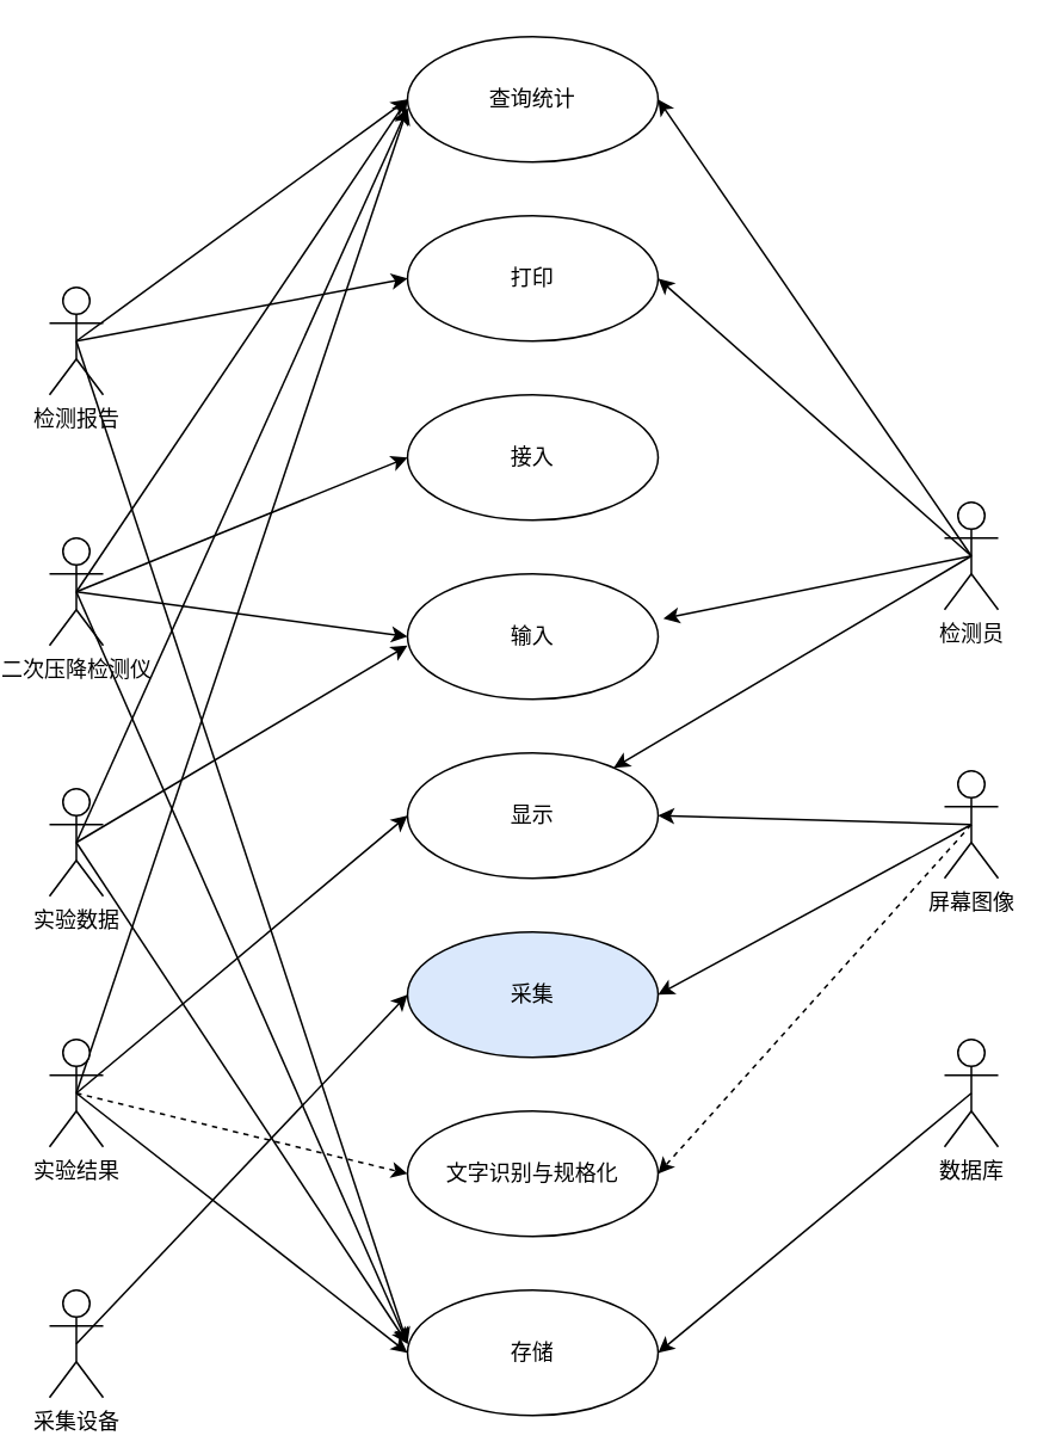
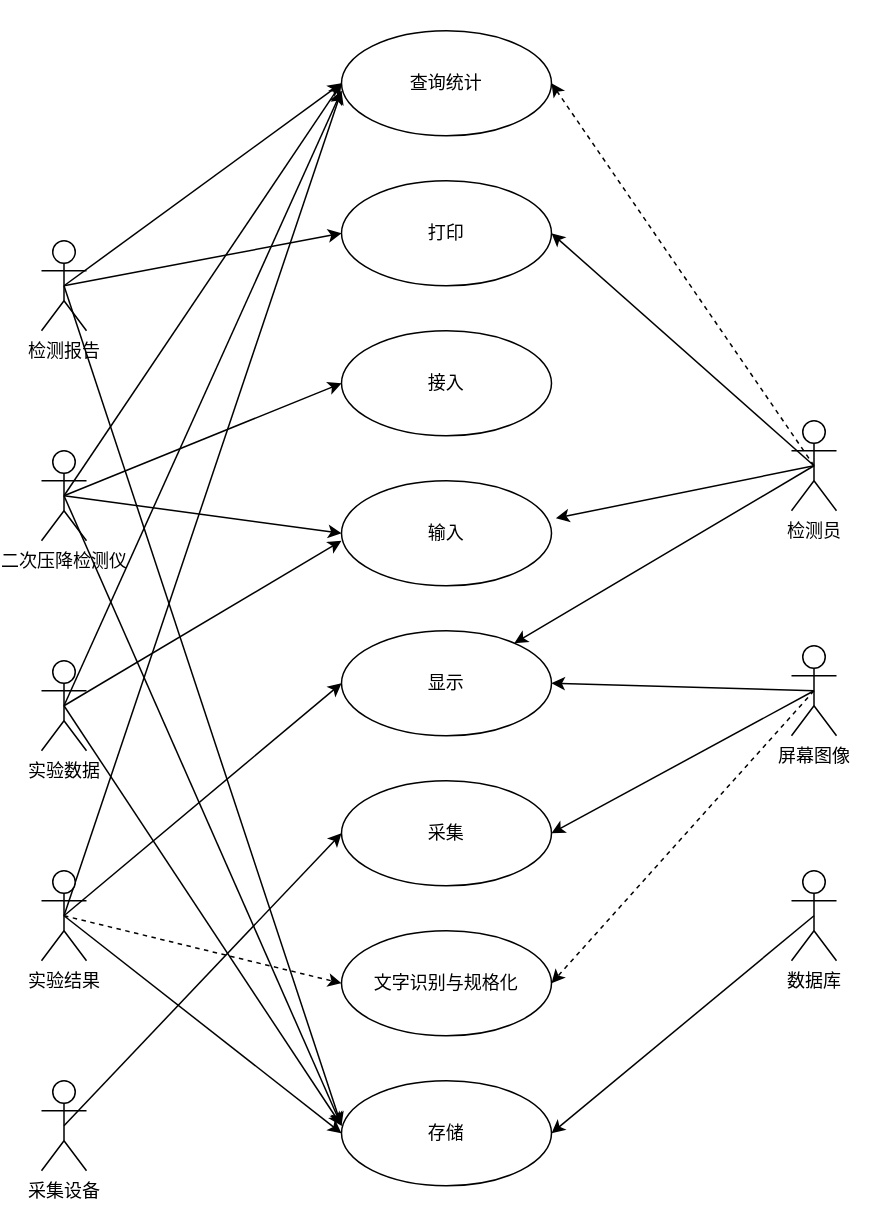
  <mxCell id="0" />
  <mxCell id="1" parent="0" />
  <mxCell id="2" style="edgeStyle=none;rounded=0;orthogonalLoop=1;jettySize=auto;html=1;exitX=0.5;exitY=0.5;exitDx=0;exitDy=0;exitPerimeter=0;fontSize=12;" edge="1" parent="1" source="5"><mxGeometry relative="1" as="geometry"><mxPoint x="220" y="750" as="targetPoint" /></mxGeometry></mxCell>
  <mxCell id="3" style="edgeStyle=none;rounded=0;orthogonalLoop=1;jettySize=auto;html=1;exitX=0.5;exitY=0.5;exitDx=0;exitDy=0;exitPerimeter=0;entryX=0;entryY=0.5;entryDx=0;entryDy=0;fontSize=12;" edge="1" parent="1" source="5" target="39"><mxGeometry relative="1" as="geometry" /></mxCell>
  <mxCell id="4" style="edgeStyle=none;rounded=0;orthogonalLoop=1;jettySize=auto;html=1;exitX=0.5;exitY=0.5;exitDx=0;exitDy=0;exitPerimeter=0;entryX=0;entryY=0.5;entryDx=0;entryDy=0;fontSize=12;" edge="1" parent="1" source="5" target="40"><mxGeometry relative="1" as="geometry" /></mxCell>
  <mxCell id="5" value="检测报告" style="shape=umlActor;verticalLabelPosition=bottom;verticalAlign=top;html=1;" vertex="1" parent="1"><mxGeometry x="20" y="160" width="30" height="60" as="geometry" /></mxCell>
  <mxCell id="6" style="rounded=0;orthogonalLoop=1;jettySize=auto;html=1;exitX=0.5;exitY=0.5;exitDx=0;exitDy=0;exitPerimeter=0;entryX=0;entryY=0.5;entryDx=0;entryDy=0;" edge="1" parent="1" source="10" target="33"><mxGeometry relative="1" as="geometry" /></mxCell>
  <mxCell id="7" style="edgeStyle=none;rounded=0;orthogonalLoop=1;jettySize=auto;html=1;exitX=0.5;exitY=0.5;exitDx=0;exitDy=0;exitPerimeter=0;entryX=0;entryY=0.5;entryDx=0;entryDy=0;" edge="1" parent="1" source="10" target="34"><mxGeometry relative="1" as="geometry" /></mxCell>
  <mxCell id="8" style="edgeStyle=none;rounded=0;orthogonalLoop=1;jettySize=auto;html=1;exitX=0.5;exitY=0.5;exitDx=0;exitDy=0;exitPerimeter=0;fontSize=12;" edge="1" parent="1" source="10"><mxGeometry relative="1" as="geometry"><mxPoint x="220" y="750" as="targetPoint" /></mxGeometry></mxCell>
  <mxCell id="9" style="edgeStyle=none;rounded=0;orthogonalLoop=1;jettySize=auto;html=1;exitX=0.5;exitY=0.5;exitDx=0;exitDy=0;exitPerimeter=0;entryX=0;entryY=0.5;entryDx=0;entryDy=0;fontSize=12;" edge="1" parent="1" source="10" target="40"><mxGeometry relative="1" as="geometry" /></mxCell>
  <mxCell id="10" value="二次压降检测仪" style="shape=umlActor;verticalLabelPosition=bottom;verticalAlign=top;html=1;" vertex="1" parent="1"><mxGeometry x="20" y="300" width="30" height="60" as="geometry" /></mxCell>
  <mxCell id="11" style="edgeStyle=none;rounded=0;orthogonalLoop=1;jettySize=auto;html=1;exitX=0.5;exitY=0.5;exitDx=0;exitDy=0;exitPerimeter=0;" edge="1" parent="1" source="14"><mxGeometry relative="1" as="geometry"><mxPoint x="220" y="360" as="targetPoint" /></mxGeometry></mxCell>
  <mxCell id="12" style="edgeStyle=none;rounded=0;orthogonalLoop=1;jettySize=auto;html=1;exitX=0.5;exitY=0.5;exitDx=0;exitDy=0;exitPerimeter=0;fontSize=12;" edge="1" parent="1" source="14"><mxGeometry relative="1" as="geometry"><mxPoint x="220" y="750" as="targetPoint" /></mxGeometry></mxCell>
  <mxCell id="13" style="edgeStyle=none;rounded=0;orthogonalLoop=1;jettySize=auto;html=1;exitX=0.5;exitY=0.5;exitDx=0;exitDy=0;exitPerimeter=0;fontSize=12;" edge="1" parent="1" source="14"><mxGeometry relative="1" as="geometry"><mxPoint x="220" y="60" as="targetPoint" /></mxGeometry></mxCell>
  <mxCell id="14" value="实验数据" style="shape=umlActor;verticalLabelPosition=bottom;verticalAlign=top;html=1;" vertex="1" parent="1"><mxGeometry x="20" y="440" width="30" height="60" as="geometry" /></mxCell>
  <mxCell id="15" style="edgeStyle=none;rounded=0;orthogonalLoop=1;jettySize=auto;html=1;exitX=0.5;exitY=0.5;exitDx=0;exitDy=0;exitPerimeter=0;entryX=0;entryY=0.5;entryDx=0;entryDy=0;" edge="1" parent="1" source="19" target="35"><mxGeometry relative="1" as="geometry" /></mxCell>
  <mxCell id="16" style="edgeStyle=none;rounded=0;orthogonalLoop=1;jettySize=auto;html=1;exitX=0.5;exitY=0.5;exitDx=0;exitDy=0;exitPerimeter=0;entryX=0;entryY=0.5;entryDx=0;entryDy=0;fontSize=12;dashed=1;" edge="1" parent="1" source="19" target="36"><mxGeometry relative="1" as="geometry" /></mxCell>
  <mxCell id="17" style="edgeStyle=none;rounded=0;orthogonalLoop=1;jettySize=auto;html=1;exitX=0.5;exitY=0.5;exitDx=0;exitDy=0;exitPerimeter=0;entryX=0;entryY=0.5;entryDx=0;entryDy=0;fontSize=12;" edge="1" parent="1" source="19" target="38"><mxGeometry relative="1" as="geometry" /></mxCell>
  <mxCell id="18" style="edgeStyle=none;rounded=0;orthogonalLoop=1;jettySize=auto;html=1;exitX=0.5;exitY=0.5;exitDx=0;exitDy=0;exitPerimeter=0;fontSize=12;" edge="1" parent="1" source="19"><mxGeometry relative="1" as="geometry"><mxPoint x="220" y="60" as="targetPoint" /></mxGeometry></mxCell>
  <mxCell id="19" value="实验结果" style="shape=umlActor;verticalLabelPosition=bottom;verticalAlign=top;html=1;" vertex="1" parent="1"><mxGeometry x="20" y="580" width="30" height="60" as="geometry" /></mxCell>
  <mxCell id="20" style="edgeStyle=none;rounded=0;orthogonalLoop=1;jettySize=auto;html=1;exitX=0.5;exitY=0.5;exitDx=0;exitDy=0;exitPerimeter=0;entryX=0;entryY=0.5;entryDx=0;entryDy=0;fontSize=12;" edge="1" parent="1" source="21" target="37"><mxGeometry relative="1" as="geometry" /></mxCell>
  <mxCell id="21" value="采集设备" style="shape=umlActor;verticalLabelPosition=bottom;verticalAlign=top;html=1;" vertex="1" parent="1"><mxGeometry x="20" y="720" width="30" height="60" as="geometry" /></mxCell>
  <mxCell id="22" style="rounded=0;orthogonalLoop=1;jettySize=auto;html=1;exitX=0.5;exitY=0.5;exitDx=0;exitDy=0;exitPerimeter=0;" edge="1" parent="1" source="26" target="35"><mxGeometry relative="1" as="geometry" /></mxCell>
  <mxCell id="23" style="edgeStyle=none;rounded=0;orthogonalLoop=1;jettySize=auto;html=1;exitX=0.5;exitY=0.5;exitDx=0;exitDy=0;exitPerimeter=0;entryX=1.021;entryY=0.357;entryDx=0;entryDy=0;entryPerimeter=0;" edge="1" parent="1" source="26" target="34"><mxGeometry relative="1" as="geometry" /></mxCell>
  <mxCell id="24" style="edgeStyle=none;rounded=0;orthogonalLoop=1;jettySize=auto;html=1;exitX=0.5;exitY=0.5;exitDx=0;exitDy=0;exitPerimeter=0;entryX=1;entryY=0.5;entryDx=0;entryDy=0;fontSize=12;" edge="1" parent="1" source="26" target="39"><mxGeometry relative="1" as="geometry" /></mxCell>
- <mxCell id="25" style="edgeStyle=none;rounded=0;orthogonalLoop=1;jettySize=auto;html=1;exitX=0.5;exitY=0.5;exitDx=0;exitDy=0;exitPerimeter=0;entryX=1;entryY=0.5;entryDx=0;entryDy=0;fontSize=12;" edge="1" parent="1" source="26" target="40"><mxGeometry relative="1" as="geometry" /></mxCell>
+ <mxCell id="25" style="edgeStyle=none;rounded=0;orthogonalLoop=1;jettySize=auto;html=1;exitX=0.5;exitY=0.5;exitDx=0;exitDy=0;exitPerimeter=0;entryX=1;entryY=0.5;entryDx=0;entryDy=0;fontSize=12;dashed=1;" edge="1" parent="1" source="26" target="40"><mxGeometry relative="1" as="geometry" /></mxCell>
  <mxCell id="26" value="检测员" style="shape=umlActor;verticalLabelPosition=bottom;verticalAlign=top;html=1;" vertex="1" parent="1"><mxGeometry x="520" y="280" width="30" height="60" as="geometry" /></mxCell>
  <mxCell id="27" style="edgeStyle=none;rounded=0;orthogonalLoop=1;jettySize=auto;html=1;exitX=0.5;exitY=0.5;exitDx=0;exitDy=0;exitPerimeter=0;entryX=1;entryY=0.5;entryDx=0;entryDy=0;" edge="1" parent="1" source="30" target="35"><mxGeometry relative="1" as="geometry" /></mxCell>
  <mxCell id="28" style="edgeStyle=none;rounded=0;orthogonalLoop=1;jettySize=auto;html=1;exitX=0.5;exitY=0.5;exitDx=0;exitDy=0;exitPerimeter=0;entryX=1;entryY=0.5;entryDx=0;entryDy=0;fontSize=12;dashed=1;" edge="1" parent="1" source="30" target="36"><mxGeometry relative="1" as="geometry" /></mxCell>
  <mxCell id="29" style="edgeStyle=none;rounded=0;orthogonalLoop=1;jettySize=auto;html=1;exitX=0.5;exitY=0.5;exitDx=0;exitDy=0;exitPerimeter=0;entryX=1;entryY=0.5;entryDx=0;entryDy=0;fontSize=12;" edge="1" parent="1" source="30" target="37"><mxGeometry relative="1" as="geometry" /></mxCell>
  <mxCell id="30" value="屏幕图像" style="shape=umlActor;verticalLabelPosition=bottom;verticalAlign=top;html=1;" vertex="1" parent="1"><mxGeometry x="520" y="430" width="30" height="60" as="geometry" /></mxCell>
  <mxCell id="31" style="edgeStyle=none;rounded=0;orthogonalLoop=1;jettySize=auto;html=1;exitX=0.5;exitY=0.5;exitDx=0;exitDy=0;exitPerimeter=0;entryX=1;entryY=0.5;entryDx=0;entryDy=0;fontSize=12;" edge="1" parent="1" source="32" target="38"><mxGeometry relative="1" as="geometry" /></mxCell>
  <mxCell id="32" value="数据库" style="shape=umlActor;verticalLabelPosition=bottom;verticalAlign=top;html=1;" vertex="1" parent="1"><mxGeometry x="520" y="580" width="30" height="60" as="geometry" /></mxCell>
  <mxCell id="33" value="接入" style="ellipse;whiteSpace=wrap;html=1;" vertex="1" parent="1"><mxGeometry x="220" y="220" width="140" height="70" as="geometry" /></mxCell>
  <mxCell id="34" value="输入" style="ellipse;whiteSpace=wrap;html=1;" vertex="1" parent="1"><mxGeometry x="220" y="320" width="140" height="70" as="geometry" /></mxCell>
  <mxCell id="35" value="显示" style="ellipse;whiteSpace=wrap;html=1;" vertex="1" parent="1"><mxGeometry x="220" y="420" width="140" height="70" as="geometry" /></mxCell>
  <mxCell id="36" value="&lt;div&gt;&lt;font style=&quot;font-size: 12px&quot;&gt;文字识别与规格化&lt;/font&gt;&lt;/div&gt;" style="ellipse;whiteSpace=wrap;html=1;" vertex="1" parent="1"><mxGeometry x="220" y="620" width="140" height="70" as="geometry" /></mxCell>
- <mxCell id="37" value="采集" style="ellipse;whiteSpace=wrap;html=1;fillColor=#dae8fc;" vertex="1" parent="1"><mxGeometry x="220" y="520" width="140" height="70" as="geometry" /></mxCell>
+ <mxCell id="37" value="采集" style="ellipse;whiteSpace=wrap;html=1;" vertex="1" parent="1"><mxGeometry x="220" y="520" width="140" height="70" as="geometry" /></mxCell>
  <mxCell id="38" value="&lt;div&gt;&lt;font style=&quot;font-size: 12px&quot;&gt;存储&lt;/font&gt;&lt;/div&gt;" style="ellipse;whiteSpace=wrap;html=1;" vertex="1" parent="1"><mxGeometry x="220" y="720" width="140" height="70" as="geometry" /></mxCell>
  <mxCell id="39" value="打印" style="ellipse;whiteSpace=wrap;html=1;" vertex="1" parent="1"><mxGeometry x="220" y="120" width="140" height="70" as="geometry" /></mxCell>
  <mxCell id="40" value="查询统计" style="ellipse;whiteSpace=wrap;html=1;" vertex="1" parent="1"><mxGeometry x="220" y="20" width="140" height="70" as="geometry" /></mxCell>
